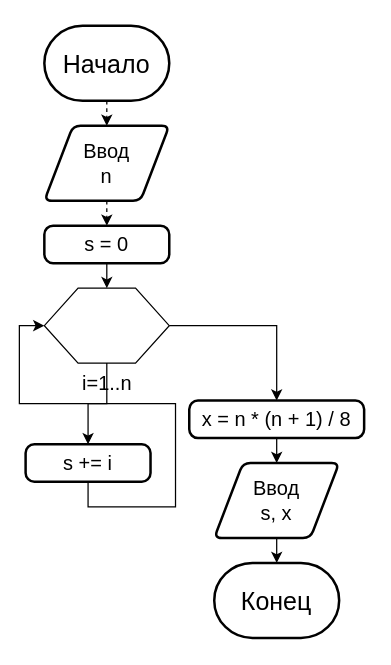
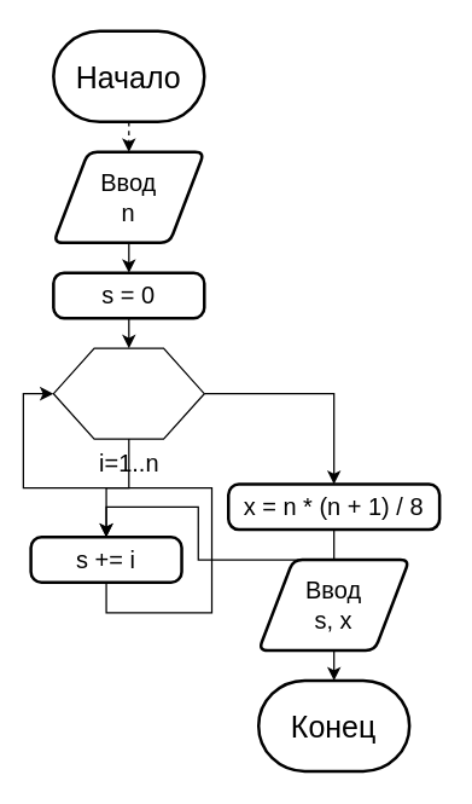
  <mxCell id="0" />
  <mxCell id="1" parent="0" />
  <mxCell id="2" style="edgeStyle=orthogonalEdgeStyle;rounded=0;orthogonalLoop=1;jettySize=auto;html=1;exitX=0.5;exitY=1;exitDx=0;exitDy=0;exitPerimeter=0;entryX=0.5;entryY=0;entryDx=0;entryDy=0;fontSize=16;dashed=1;" edge="1" parent="1" source="3" target="6"><mxGeometry relative="1" as="geometry" /></mxCell>
  <mxCell id="3" value="&lt;font style=&quot;font-size: 20px&quot;&gt;Начало&lt;/font&gt;" style="strokeWidth=2;html=1;shape=mxgraph.flowchart.terminator;whiteSpace=wrap;" parent="1" vertex="1"><mxGeometry x="35" y="20" width="100" height="60" as="geometry" /></mxCell>
  <mxCell id="4" value="Конец" style="strokeWidth=2;html=1;shape=mxgraph.flowchart.terminator;whiteSpace=wrap;fontSize=20;" parent="1" vertex="1"><mxGeometry x="171" y="450" width="100" height="60" as="geometry" /></mxCell>
- <mxCell id="5" style="edgeStyle=orthogonalEdgeStyle;rounded=0;orthogonalLoop=1;jettySize=auto;html=1;exitX=0.5;exitY=1;exitDx=0;exitDy=0;entryX=0.5;entryY=0;entryDx=0;entryDy=0;fontSize=16;dashed=1;" edge="1" parent="1" source="6" target="8"><mxGeometry relative="1" as="geometry" /></mxCell>
+ <mxCell id="5" style="edgeStyle=orthogonalEdgeStyle;rounded=0;orthogonalLoop=1;jettySize=auto;html=1;exitX=0.5;exitY=1;exitDx=0;exitDy=0;entryX=0.5;entryY=0;entryDx=0;entryDy=0;fontSize=16;" edge="1" parent="1" source="6" target="8"><mxGeometry relative="1" as="geometry" /></mxCell>
  <mxCell id="6" value="Ввод&lt;br&gt;n" style="shape=parallelogram;html=1;strokeWidth=2;perimeter=parallelogramPerimeter;whiteSpace=wrap;rounded=1;arcSize=12;size=0.23;fontSize=16;" vertex="1" parent="1"><mxGeometry x="35" y="100" width="100" height="60" as="geometry" /></mxCell>
  <mxCell id="7" style="edgeStyle=orthogonalEdgeStyle;rounded=0;orthogonalLoop=1;jettySize=auto;html=1;exitX=0.5;exitY=1;exitDx=0;exitDy=0;entryX=0.5;entryY=0;entryDx=0;entryDy=0;fontSize=16;" edge="1" parent="1" source="8" target="11"><mxGeometry relative="1" as="geometry" /></mxCell>
  <mxCell id="8" value="s = 0" style="rounded=1;whiteSpace=wrap;html=1;absoluteArcSize=1;arcSize=14;strokeWidth=2;fontSize=16;" vertex="1" parent="1"><mxGeometry x="35" y="180" width="100" height="30" as="geometry" /></mxCell>
  <mxCell id="9" style="edgeStyle=orthogonalEdgeStyle;rounded=0;orthogonalLoop=1;jettySize=auto;html=1;exitX=0.5;exitY=1;exitDx=0;exitDy=0;entryX=0.5;entryY=0;entryDx=0;entryDy=0;fontSize=16;" edge="1" parent="1" source="11" target="13"><mxGeometry relative="1" as="geometry" /></mxCell>
  <mxCell id="10" style="edgeStyle=orthogonalEdgeStyle;rounded=0;orthogonalLoop=1;jettySize=auto;html=1;exitX=1;exitY=0.5;exitDx=0;exitDy=0;entryX=0.5;entryY=0;entryDx=0;entryDy=0;fontSize=16;" edge="1" parent="1" source="11" target="15"><mxGeometry relative="1" as="geometry" /></mxCell>
  <mxCell id="11" value="i=1..n" style="verticalLabelPosition=bottom;verticalAlign=top;html=1;shape=hexagon;perimeter=hexagonPerimeter2;arcSize=6;size=0.27;fontSize=16;" vertex="1" parent="1"><mxGeometry x="35" y="230" width="100" height="60" as="geometry" /></mxCell>
  <mxCell id="12" style="edgeStyle=orthogonalEdgeStyle;rounded=0;orthogonalLoop=1;jettySize=auto;html=1;exitX=0.5;exitY=1;exitDx=0;exitDy=0;entryX=0;entryY=0.5;entryDx=0;entryDy=0;fontSize=16;" edge="1" parent="1" source="13" target="11"><mxGeometry relative="1" as="geometry" /></mxCell>
  <mxCell id="13" value="s += i" style="rounded=1;whiteSpace=wrap;html=1;absoluteArcSize=1;arcSize=14;strokeWidth=2;fontSize=16;" vertex="1" parent="1"><mxGeometry x="20" y="355" width="100" height="30" as="geometry" /></mxCell>
- <mxCell id="14" style="edgeStyle=orthogonalEdgeStyle;rounded=0;orthogonalLoop=1;jettySize=auto;html=1;exitX=0.5;exitY=1;exitDx=0;exitDy=0;entryX=0.5;entryY=0;entryDx=0;entryDy=0;fontSize=16;" edge="1" parent="1" source="15" target="17"><mxGeometry relative="1" as="geometry" /></mxCell>
+ <mxCell id="14" style="edgeStyle=orthogonalEdgeStyle;rounded=0;orthogonalLoop=1;jettySize=auto;html=1;exitX=0.5;exitY=1;exitDx=0;exitDy=0;fontSize=16;" edge="1" parent="1" source="15" target="13"><mxGeometry relative="1" as="geometry" /></mxCell>
  <mxCell id="15" value="x = n * (n + 1) / 8" style="rounded=1;whiteSpace=wrap;html=1;absoluteArcSize=1;arcSize=14;strokeWidth=2;fontSize=16;" vertex="1" parent="1"><mxGeometry x="151" y="320" width="140" height="30" as="geometry" /></mxCell>
  <mxCell id="16" style="edgeStyle=orthogonalEdgeStyle;rounded=0;orthogonalLoop=1;jettySize=auto;html=1;exitX=0.5;exitY=1;exitDx=0;exitDy=0;entryX=0.5;entryY=0;entryDx=0;entryDy=0;entryPerimeter=0;fontSize=16;" edge="1" parent="1" source="17" target="4"><mxGeometry relative="1" as="geometry" /></mxCell>
  <mxCell id="17" value="Ввод&lt;br&gt;s, x" style="shape=parallelogram;html=1;strokeWidth=2;perimeter=parallelogramPerimeter;whiteSpace=wrap;rounded=1;arcSize=12;size=0.23;fontSize=16;" vertex="1" parent="1"><mxGeometry x="171" y="370" width="100" height="60" as="geometry" /></mxCell>
